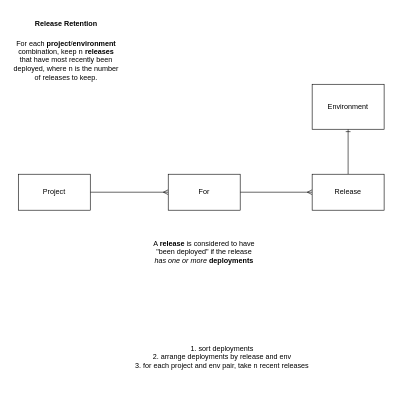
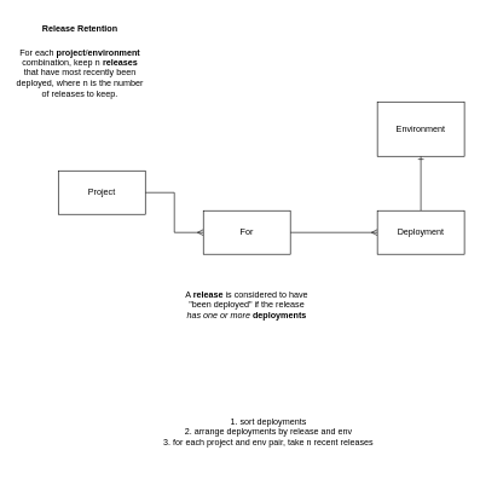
  <mxCell id="0" />
  <mxCell id="1" parent="0" />
  <mxCell id="2" style="edgeStyle=orthogonalEdgeStyle;rounded=0;orthogonalLoop=1;jettySize=auto;html=1;exitX=1;exitY=0.5;exitDx=0;exitDy=0;entryX=0;entryY=0.5;entryDx=0;entryDy=0;endArrow=ERmany;endFill=0;" edge="1" parent="1" source="3" target="5"><mxGeometry relative="1" as="geometry" /></mxCell>
- <mxCell id="3" value="Project" style="rounded=0;whiteSpace=wrap;html=1;" vertex="1" parent="1"><mxGeometry x="30" y="290" width="120" height="60" as="geometry" /></mxCell>
+ <mxCell id="3" value="Project" style="rounded=0;whiteSpace=wrap;html=1;" vertex="1" parent="1"><mxGeometry x="80" y="235" width="120" height="60" as="geometry" /></mxCell>
  <mxCell id="4" style="edgeStyle=orthogonalEdgeStyle;rounded=0;orthogonalLoop=1;jettySize=auto;html=1;exitX=1;exitY=0.5;exitDx=0;exitDy=0;entryX=0;entryY=0.5;entryDx=0;entryDy=0;endArrow=ERmany;endFill=0;" edge="1" parent="1" source="5" target="7"><mxGeometry relative="1" as="geometry" /></mxCell>
  <mxCell id="5" value="For" style="rounded=0;whiteSpace=wrap;html=1;" vertex="1" parent="1"><mxGeometry x="280" y="290" width="120" height="60" as="geometry" /></mxCell>
  <mxCell id="6" style="edgeStyle=orthogonalEdgeStyle;rounded=0;orthogonalLoop=1;jettySize=auto;html=1;exitX=0.5;exitY=0;exitDx=0;exitDy=0;entryX=0.5;entryY=1;entryDx=0;entryDy=0;endArrow=ERone;endFill=0;" edge="1" parent="1" source="7" target="8"><mxGeometry relative="1" as="geometry" /></mxCell>
- <mxCell id="7" value="Release" style="rounded=0;whiteSpace=wrap;html=1;" vertex="1" parent="1"><mxGeometry x="520" y="290" width="120" height="60" as="geometry" /></mxCell>
+ <mxCell id="7" value="Deployment" style="rounded=0;whiteSpace=wrap;html=1;" vertex="1" parent="1"><mxGeometry x="520" y="290" width="120" height="60" as="geometry" /></mxCell>
  <mxCell id="8" value="Environment" style="rounded=0;whiteSpace=wrap;html=1;" vertex="1" parent="1"><mxGeometry x="520" y="140" width="120" height="75" as="geometry" /></mxCell>
  <mxCell id="9" value="A &lt;strong&gt;release&lt;/strong&gt; is considered to have &quot;been deployed&quot; if the release &lt;em&gt;has one or more&lt;/em&gt; &lt;strong&gt;deployments&lt;/strong&gt;" style="text;html=1;strokeColor=none;fillColor=none;align=center;verticalAlign=middle;whiteSpace=wrap;rounded=0;" vertex="1" parent="1"><mxGeometry x="250" y="370" width="180" height="100" as="geometry" /></mxCell>
  <mxCell id="10" value="For each &lt;strong&gt;project&lt;/strong&gt;/&lt;strong&gt;environment&lt;/strong&gt; combination, keep &lt;code&gt;n&lt;/code&gt; &lt;strong&gt;releases&lt;/strong&gt; that have most recently been deployed, where &lt;code&gt;n&lt;/code&gt; is the number of releases to keep." style="text;html=1;strokeColor=none;fillColor=none;align=center;verticalAlign=middle;whiteSpace=wrap;rounded=0;" vertex="1" parent="1"><mxGeometry x="20" y="50" width="180" height="100" as="geometry" /></mxCell>
  <mxCell id="11" value="Release Retention" style="text;html=1;strokeColor=none;fillColor=none;align=center;verticalAlign=middle;whiteSpace=wrap;rounded=0;fontStyle=1" vertex="1" parent="1"><mxGeometry x="20" y="20" width="180" height="40" as="geometry" /></mxCell>
  <mxCell id="12" value="1. sort deployments&lt;br&gt;2. arrange deployments by release and env&lt;br&gt;3. for each project and env pair, take n recent releases" style="text;html=1;strokeColor=none;fillColor=none;align=center;verticalAlign=middle;whiteSpace=wrap;rounded=0;" vertex="1" parent="1"><mxGeometry x="200" y="520" width="340" height="150" as="geometry" /></mxCell>
